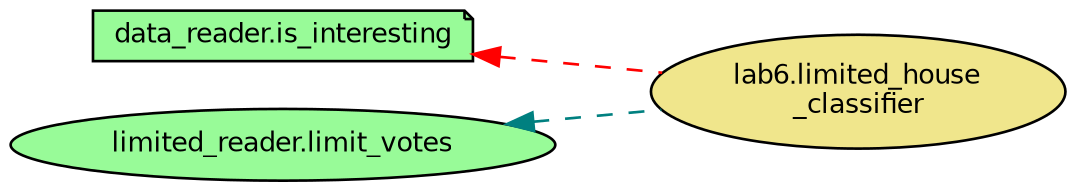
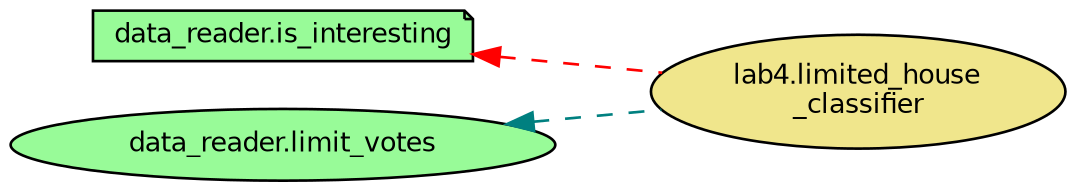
  digraph {
    rankdir=LR
    node [color=black fillcolor=palegreen fontname=Helvetica fontsize=10 shape=ellipse style=filled]
    edge [dir=back fontname=Helvetica fontsize=10 labelfontname=Helvetica labelfontsize=10 style=dashed]
    n1 [fontcolor=black height=0.2 label="data_reader.is_interesting" shape=note width=0.4]
-   n2 [fillcolor=khaki height=0.2 label="lab6.limited_house\l_classifier" width=0.4]
-   n3 [height=0.2 label="limited_reader.limit_votes" width=0.4]
+   n2 [fillcolor=khaki height=0.2 label="lab4.limited_house\l_classifier" width=0.4]
+   n3 [height=0.2 label="data_reader.limit_votes" width=0.4]
    n1 -> n2 [color=red]
    n3 -> n2 [color=teal]
  }
